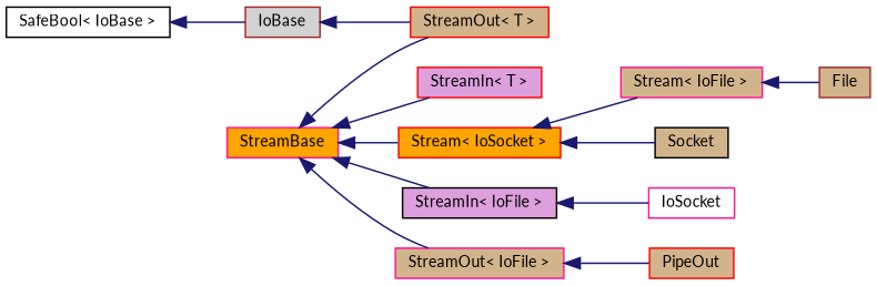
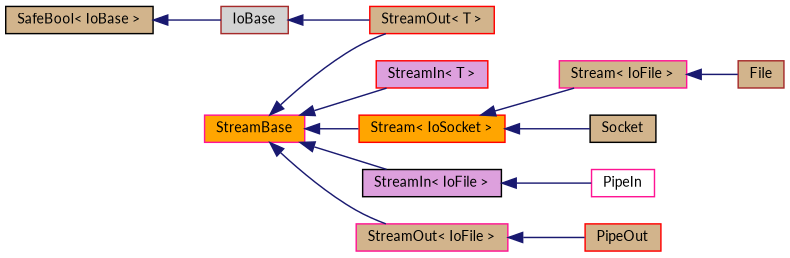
  digraph {
    fontname=Lato
    rankdir=LR
    node [color=deeppink fillcolor=tan fontname=Lato fontsize=10 shape=record style=filled]
    edge [color=midnightblue dir=back fontname=Lato fontsize=10 labelfontname=Helvetica labelfontsize=10 style=solid]
    n1 [fillcolor=orange fontcolor=black height=0.2 label=StreamBase width=0.4]
    n2 [color=red fillcolor=plum height=0.2 label="StreamIn\< T \>" width=0.4]
    n3 [color=red height=0.2 label="StreamOut\< T \>" width=0.4]
    n4 [color=red fillcolor=orange height=0.2 label="Stream\< IoSocket \>" width=0.4]
    n5 [color=black fillcolor=plum height=0.2 label="StreamIn\< IoFile \>" width=0.4]
    n6 [height=0.2 label="StreamOut\< IoFile \>" width=0.4]
    n7 [height=0.2 label="Stream\< IoFile \>" width=0.4]
    n8 [color=brown height=0.2 label=File width=0.4]
    n9 [color=black height=0.2 label=Socket width=0.4]
-   n10 [fillcolor=white height=0.2 label=IoSocket width=0.4]
+   n10 [fillcolor=white height=0.2 label=PipeIn width=0.4]
    n11 [color=red height=0.2 label=PipeOut width=0.4]
    n12 [color=brown fillcolor=lightgrey height=0.2 label=IoBase width=0.4]
-   n13 [color=black fillcolor=white height=0.2 label="SafeBool\< IoBase \>" width=0.4]
+   n13 [color=black height=0.2 label="SafeBool\< IoBase \>" width=0.4]
    n1 -> n2
    n1 -> n3
    n1 -> n4
    n1 -> n5
    n1 -> n6
    n4 -> n7
    n4 -> n9
    n5 -> n10
    n6 -> n11
    n7 -> n8
    n12 -> n3
    n13 -> n12
  }
